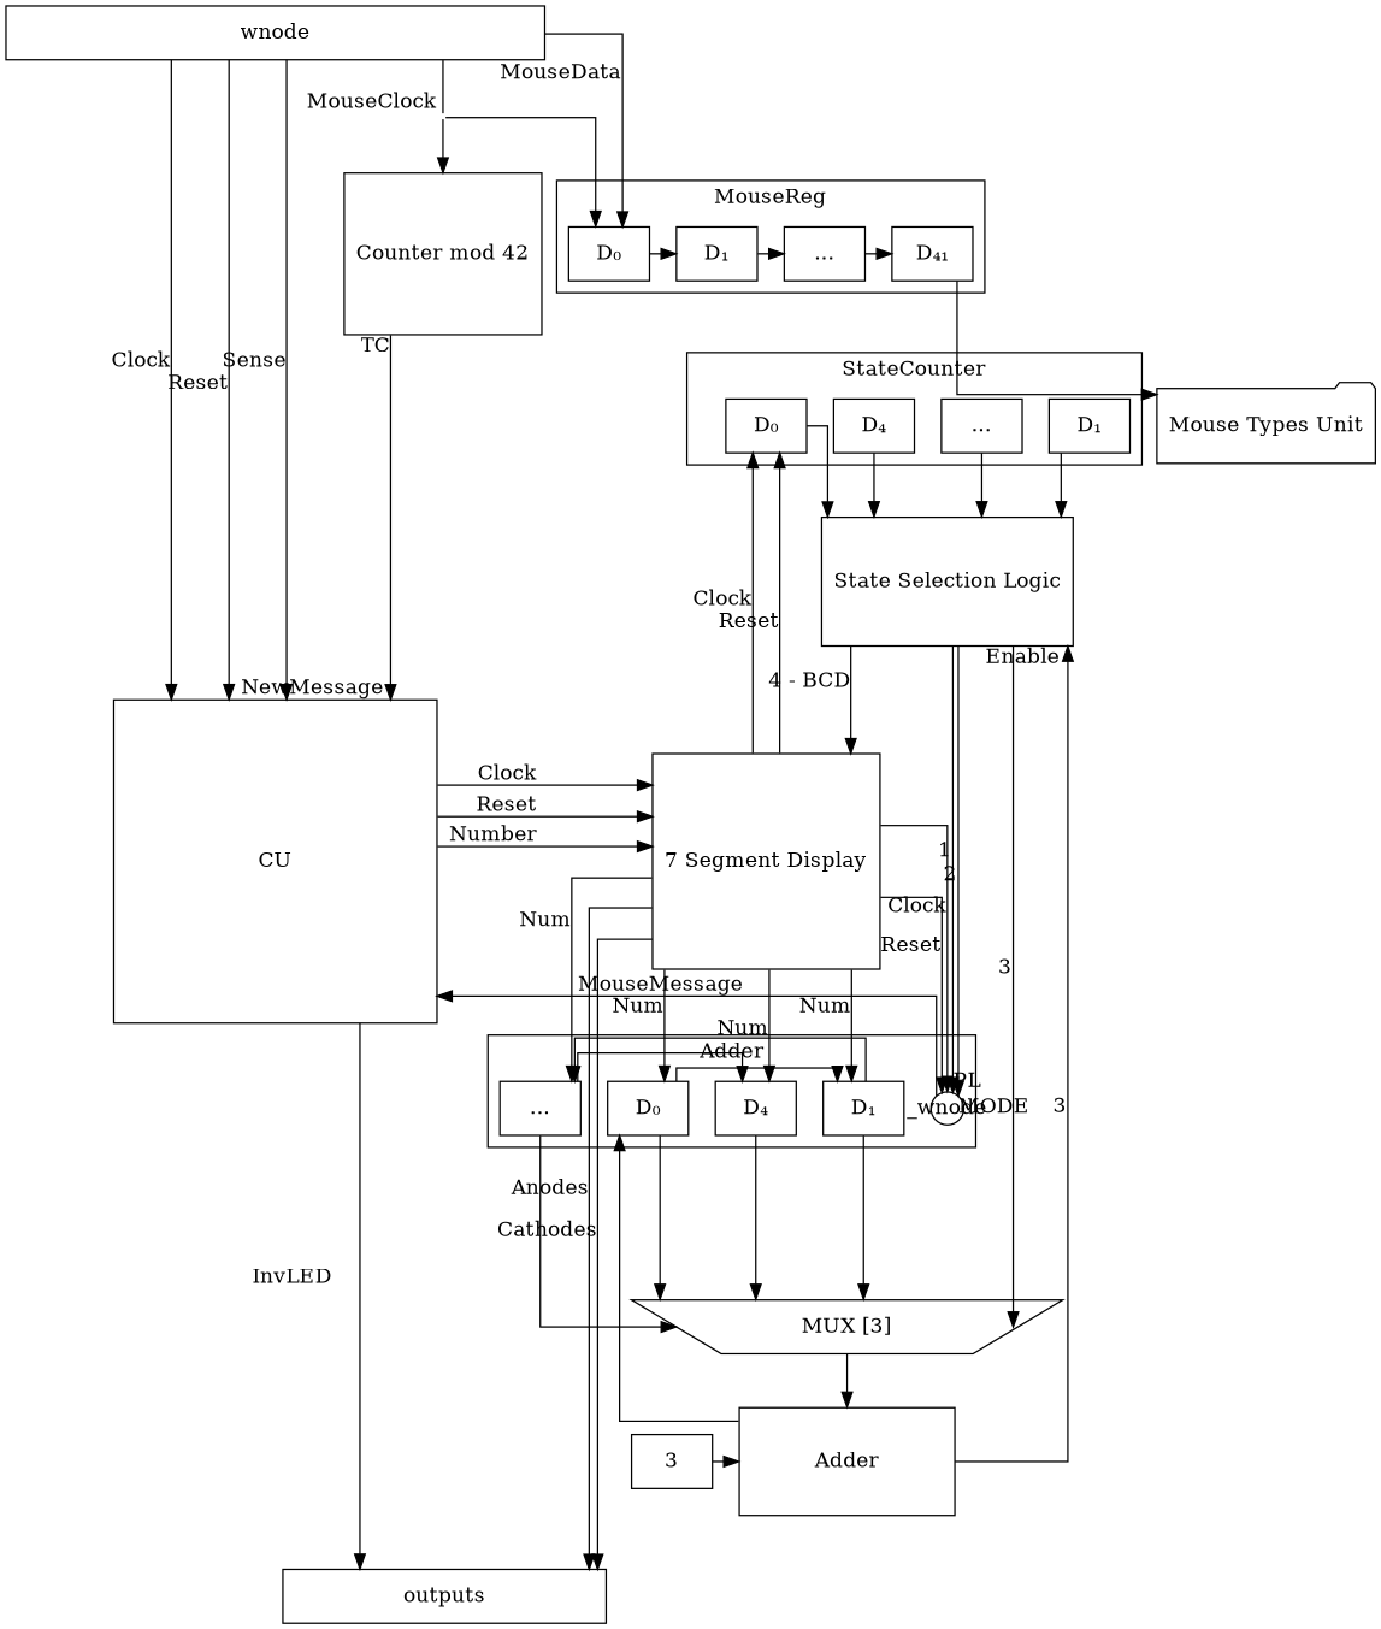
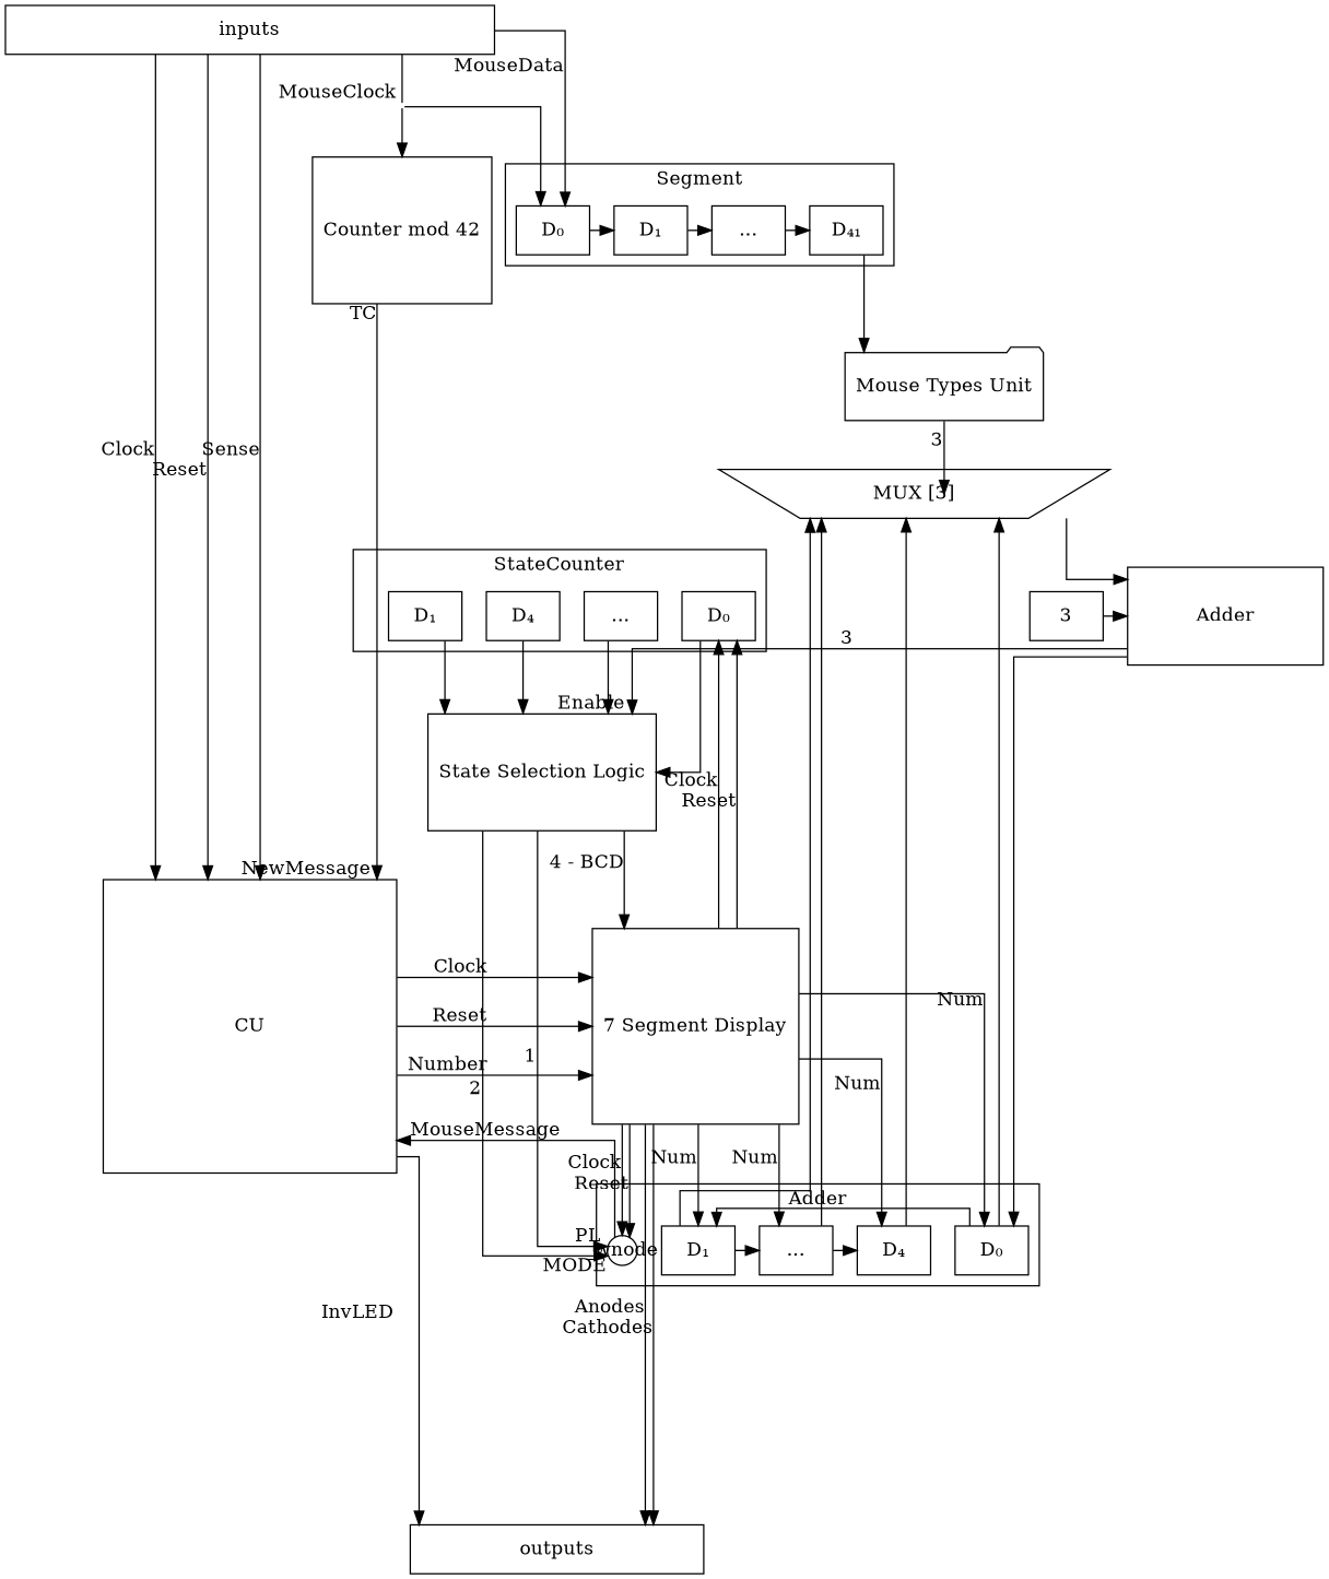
  digraph {
    splines=ortho
    node [shape=box]
    n1 [height=3 label=CU shape=rectangle width=3]
    n2 [height=2 label="7 Segment Display" shape=rectangle]
    n3 [label="D₀"]
    n4 [label="D₁"]
    n5 [label="..."]
    n6 [label="D₄₁"]
-   inputs [width=5 label=wnode]
+   inputs [width=5]
    mcdiv [shape=point style=invis]
    n9 [height=1.5 label="Counter mod 42"]
    n10 [height=0.7 label="Mouse Types Unit" shape=folder]
    n11 [height=1 label=Adder shape=rectangle width=2]
    3 [shape=rectangle]
    n13 [label="D₀"]
    n14 [label="D₁"]
    n15 [label="..."]
    n16 [label="D₄"]
    wnode [fixedsize=true height=1 shape=point style=invis width=0.01]
    n18 [label="D₀"]
    n19 [label="D₁"]
    n20 [label="..."]
    n21 [label="D₄"]
    _wnode [fixedsize=true height=0.3 shape=oval width=0.3]
    n23 [label="MUX [3]" shape=invtrapezium width=4]
    n24 [height=1.2 label="State Selection Logic" shape=rectangle width=2]
    outputs [shape=rectangle width=3]
    subgraph sub_1 {
      rank=same
      n1
      n2
    }
    subgraph sub_2 {
      n1
      inputs
      mcdiv
      n9
      n10
      subgraph cluster_3 {
-       label=MouseReg
+       label=Segment
        subgraph sub_4 {
          label=MouseReg
          rank=same
          n3
          n4
          n5
          n6
        }
      }
    }
    subgraph sub_5 {
      n2
      n23
      n24
      subgraph sub_6 {
        rank=same
        n11
        3
      }
      subgraph cluster_7 {
        label=StateCounter
        wnode
        subgraph sub_8 {
          label=StateCounter
          rank=same
          n13
          n14
          n15
          n16
        }
      }
      subgraph cluster_9 {
        label=Adder
        _wnode
        subgraph sub_10 {
          label=InternalReg
          rank=same
          n18
          n19
          n20
          n21
        }
      }
    }
    n1 -> n2 [minlen=8 xlabel=Clock]
    n1 -> n2 [xlabel=Reset]
    n1 -> n2 [xlabel=Number]
    n1 -> outputs [minlen=6 xlabel="InvLED    "]
    n2 -> n13 [xlabel=Clock]
    n2 -> n13 [xlabel=Reset]
    n2 -> n18 [xlabel=Num]
    n2 -> n19 [xlabel=Num]
    n2 -> n20 [xlabel=Num]
    n2 -> n21 [xlabel=Num]
    n2 -> _wnode [xlabel=Clock]
    n2 -> _wnode [xlabel=Reset]
    n2 -> outputs [xlabel=Anodes]
    n2 -> outputs [xlabel=Cathodes]
    n3 -> n4
    n4 -> n5
    n5 -> n6
    n6 -> n10
    inputs -> n1 [xlabel=Clock]
    inputs -> n1 [xlabel=Reset]
    inputs -> n1 [xlabel=Sense]
    inputs -> n3 [xlabel=MouseData]
    inputs -> mcdiv [arrowhead=none headlabel="MouseClock "]
    mcdiv -> n3
    mcdiv -> n9
    n9 -> n1 [headlabel="NewMessage " minlen=3 taillabel=TC]
    n11 -> n18
    n11 -> n24 [headlabel="Enable " xlabel=3]
    3 -> n11
    n13 -> n24
    n14 -> n24
    n15 -> n24
    n16 -> n24
    n18 -> n19
    n18 -> n23 [minlen=3]
    n19 -> n20
    n19 -> n23 [minlen=3]
    n20 -> n21
    n20 -> n23 [minlen=3]
    n21 -> n23 [minlen=3]
    _wnode -> n1 [xlabel=MouseMessage]
    n23 -> n11 [tailport=s]
    n24 -> n2 [xlabel="4 - BCD"]
    n24 -> _wnode [headlabel="PL " xlabel=1]
    n24 -> _wnode [headlabel=MODE xlabel=2]
-   n24 -> n23 [headport=e xlabel=3]
+   n10 -> n23 [headport=e xlabel=3]
  }
